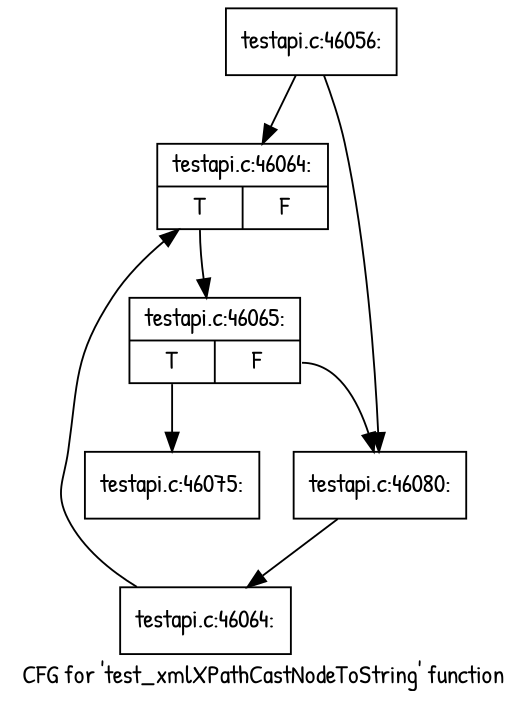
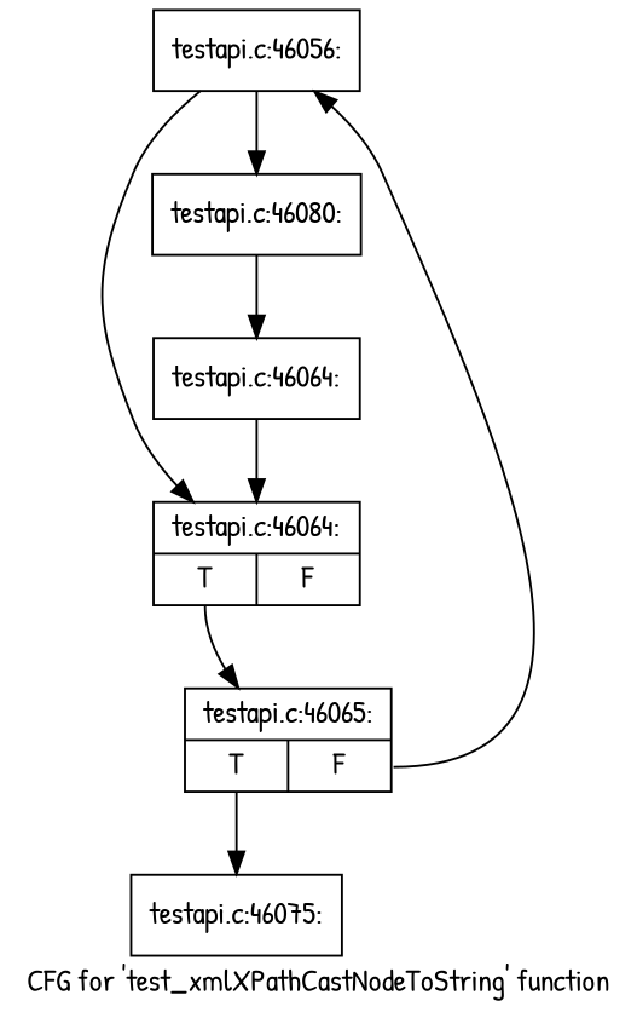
  digraph {
    fontname="Patrick Hand"
    label="CFG for 'test_xmlXPathCastNodeToString' function"
    node [fontname="Patrick Hand" shape=record]
    edge [fontname="Patrick Hand"]
    n1 [label="{testapi.c:46056:}"]
    n2 [label="{testapi.c:46064:|{<s0>T|<s1>F}}"]
    n3 [label="{testapi.c:46080:}"]
    n4 [label="{testapi.c:46065:|{<s0>T|<s1>F}}"]
    n5 [label="{testapi.c:46075:}"]
    n6 [label="{testapi.c:46064:}"]
    n1 -> n2
    n1 -> n3
    n2 -> n4 [tailport=s0]
    n3 -> n6
-   n4 -> n3 [tailport=s1]
+   n4 -> n1 [tailport=s1]
    n4 -> n5 [tailport=s0]
    n6 -> n2
  }
